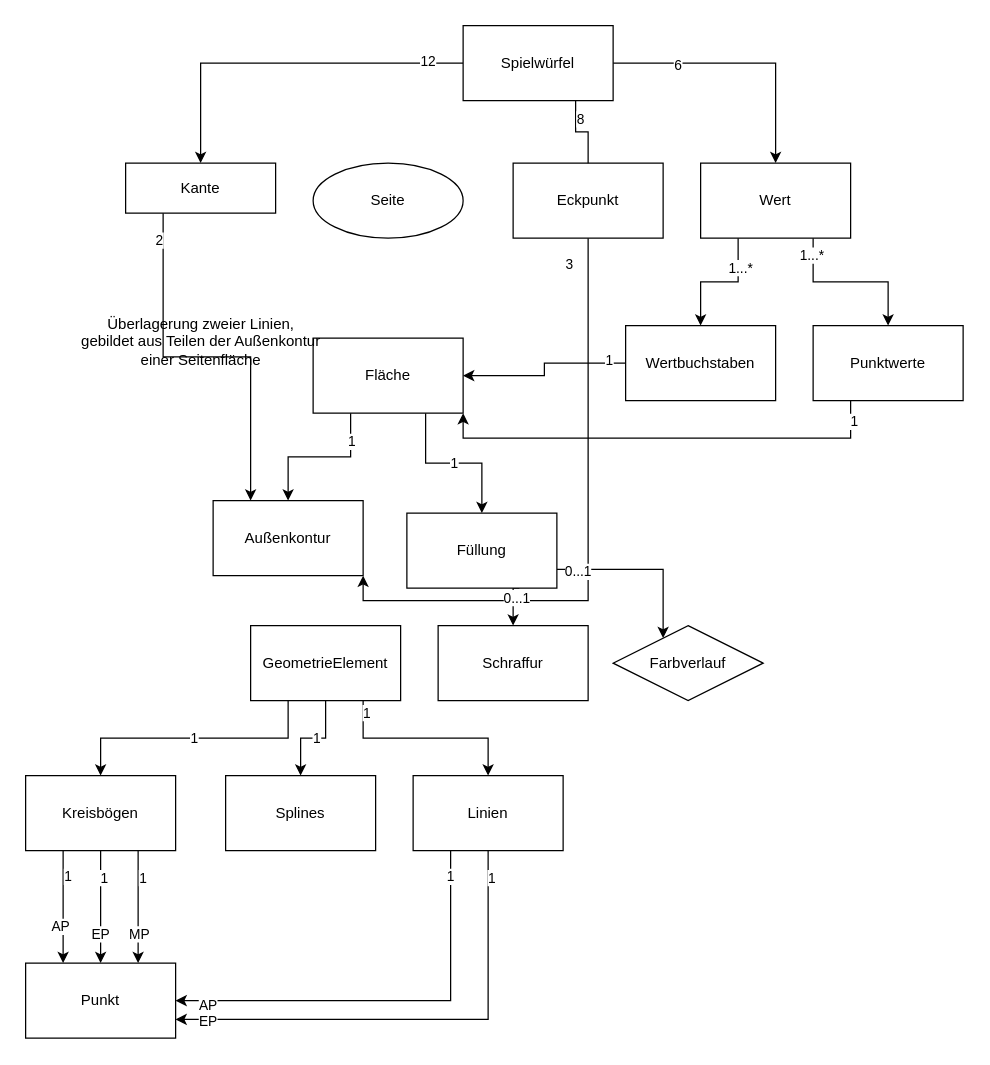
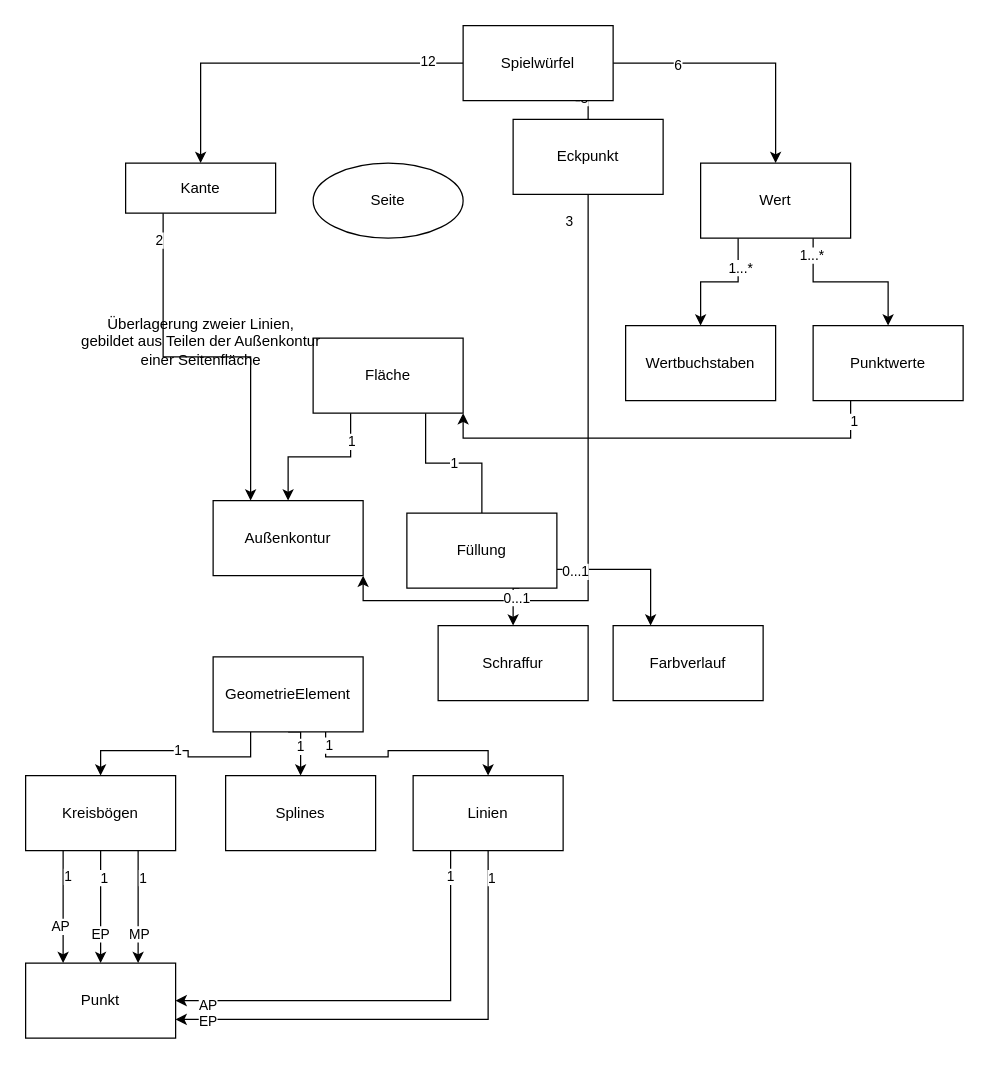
  <mxCell id="0" />
  <mxCell id="1" parent="0" />
  <mxCell id="2" style="edgeStyle=orthogonalEdgeStyle;rounded=0;orthogonalLoop=1;jettySize=auto;html=1;exitX=0.25;exitY=1;exitDx=0;exitDy=0;" edge="1" parent="1" source="6" target="58"><mxGeometry relative="1" as="geometry" /></mxCell>
  <mxCell id="3" value="1...*" style="edgeLabel;html=1;align=center;verticalAlign=middle;resizable=0;points=[];" vertex="1" connectable="0" parent="2"><mxGeometry x="-0.544" y="1" relative="1" as="geometry"><mxPoint as="offset" /></mxGeometry></mxCell>
  <mxCell id="4" style="edgeStyle=orthogonalEdgeStyle;rounded=0;orthogonalLoop=1;jettySize=auto;html=1;exitX=0.75;exitY=1;exitDx=0;exitDy=0;entryX=0.5;entryY=0;entryDx=0;entryDy=0;" edge="1" parent="1" source="6" target="61"><mxGeometry relative="1" as="geometry" /></mxCell>
  <mxCell id="5" value="1...*" style="edgeLabel;html=1;align=center;verticalAlign=middle;resizable=0;points=[];" vertex="1" connectable="0" parent="4"><mxGeometry x="-0.801" y="-2" relative="1" as="geometry"><mxPoint as="offset" /></mxGeometry></mxCell>
  <mxCell id="6" value="Wert" style="rounded=0;whiteSpace=wrap;html=1;" vertex="1" parent="1"><mxGeometry x="560" y="130" width="120" height="60" as="geometry" /></mxCell>
  <mxCell id="7" style="edgeStyle=orthogonalEdgeStyle;rounded=0;orthogonalLoop=1;jettySize=auto;html=1;exitX=0.5;exitY=1;exitDx=0;exitDy=0;entryX=1;entryY=1;entryDx=0;entryDy=0;" edge="1" parent="1" source="9" target="18"><mxGeometry relative="1" as="geometry" /></mxCell>
  <mxCell id="8" value="3" style="edgeLabel;html=1;align=center;verticalAlign=middle;resizable=0;points=[];" vertex="1" connectable="0" parent="7"><mxGeometry x="-0.94" y="-1" relative="1" as="geometry"><mxPoint x="-15" y="5" as="offset" /></mxGeometry></mxCell>
- <mxCell id="9" value="Eckpunkt" style="rounded=0;whiteSpace=wrap;html=1;" vertex="1" parent="1"><mxGeometry x="410" y="130" width="120" height="60" as="geometry" /></mxCell>
+ <mxCell id="9" value="Eckpunkt" style="rounded=0;whiteSpace=wrap;html=1;" vertex="1" parent="1"><mxGeometry x="410" y="95" width="120" height="60" as="geometry" /></mxCell>
  <mxCell id="10" value="Seite" style="ellipse;whiteSpace=wrap;html=1;" vertex="1" parent="1"><mxGeometry x="250" y="130" width="120" height="60" as="geometry" /></mxCell>
  <mxCell id="11" style="edgeStyle=orthogonalEdgeStyle;rounded=0;orthogonalLoop=1;jettySize=auto;html=1;exitX=0.25;exitY=1;exitDx=0;exitDy=0;entryX=0.25;entryY=0;entryDx=0;entryDy=0;" edge="1" parent="1" source="13" target="18"><mxGeometry relative="1" as="geometry" /></mxCell>
  <mxCell id="12" value="2" style="edgeLabel;html=1;align=center;verticalAlign=middle;resizable=0;points=[];" vertex="1" connectable="0" parent="11"><mxGeometry x="-0.86" y="-4" relative="1" as="geometry"><mxPoint as="offset" /></mxGeometry></mxCell>
  <mxCell id="13" value="Kante" style="rounded=0;whiteSpace=wrap;html=1;" vertex="1" parent="1"><mxGeometry x="100" y="130" width="120" height="40" as="geometry" /></mxCell>
  <mxCell id="14" style="edgeStyle=orthogonalEdgeStyle;rounded=0;orthogonalLoop=1;jettySize=auto;html=1;exitX=0.25;exitY=1;exitDx=0;exitDy=0;entryX=0.5;entryY=0;entryDx=0;entryDy=0;" edge="1" parent="1" source="17" target="18"><mxGeometry relative="1" as="geometry" /></mxCell>
  <mxCell id="15" value="1" style="edgeLabel;html=1;align=center;verticalAlign=middle;resizable=0;points=[];" vertex="1" connectable="0" parent="14"><mxGeometry x="-0.626" relative="1" as="geometry"><mxPoint as="offset" /></mxGeometry></mxCell>
- <mxCell id="16" value="1" style="edgeStyle=orthogonalEdgeStyle;rounded=0;orthogonalLoop=1;jettySize=auto;html=1;exitX=0.75;exitY=1;exitDx=0;exitDy=0;" edge="1" parent="1" source="17" target="29"><mxGeometry relative="1" as="geometry" /></mxCell>
+ <mxCell id="16" value="1" style="edgeStyle=orthogonalEdgeStyle;rounded=0;orthogonalLoop=1;jettySize=auto;html=1;exitX=0.75;exitY=1;exitDx=0;exitDy=0;endArrow=none;" edge="1" parent="1" source="17" target="29"><mxGeometry relative="1" as="geometry" /></mxCell>
  <mxCell id="17" value="Fläche" style="rounded=0;whiteSpace=wrap;html=1;" vertex="1" parent="1"><mxGeometry x="250" y="270" width="120" height="60" as="geometry" /></mxCell>
  <mxCell id="18" value="Außenkontur" style="rounded=0;whiteSpace=wrap;html=1;" vertex="1" parent="1"><mxGeometry x="170" y="400" width="120" height="60" as="geometry" /></mxCell>
  <mxCell id="19" value="1" style="edgeStyle=orthogonalEdgeStyle;rounded=0;orthogonalLoop=1;jettySize=auto;html=1;exitX=0.25;exitY=1;exitDx=0;exitDy=0;entryX=0.5;entryY=0;entryDx=0;entryDy=0;" edge="1" parent="1" source="24" target="46"><mxGeometry relative="1" as="geometry" /></mxCell>
  <mxCell id="20" style="edgeStyle=orthogonalEdgeStyle;rounded=0;orthogonalLoop=1;jettySize=auto;html=1;exitX=0.5;exitY=1;exitDx=0;exitDy=0;entryX=0.5;entryY=0;entryDx=0;entryDy=0;" edge="1" parent="1" source="24" target="47"><mxGeometry relative="1" as="geometry" /></mxCell>
  <mxCell id="21" value="1" style="edgeLabel;html=1;align=center;verticalAlign=middle;resizable=0;points=[];" vertex="1" connectable="0" parent="20"><mxGeometry x="-0.056" y="-1" relative="1" as="geometry"><mxPoint as="offset" /></mxGeometry></mxCell>
  <mxCell id="22" style="edgeStyle=orthogonalEdgeStyle;rounded=0;orthogonalLoop=1;jettySize=auto;html=1;exitX=0.75;exitY=1;exitDx=0;exitDy=0;entryX=0.5;entryY=0;entryDx=0;entryDy=0;" edge="1" parent="1" source="24" target="54"><mxGeometry relative="1" as="geometry" /></mxCell>
  <mxCell id="23" value="1" style="edgeLabel;html=1;align=center;verticalAlign=middle;resizable=0;points=[];" vertex="1" connectable="0" parent="22"><mxGeometry x="-0.882" y="2" relative="1" as="geometry"><mxPoint as="offset" /></mxGeometry></mxCell>
- <mxCell id="24" value="GeometrieElement" style="rounded=0;whiteSpace=wrap;html=1;" vertex="1" parent="1"><mxGeometry x="200" y="500" width="120" height="60" as="geometry" /></mxCell>
+ <mxCell id="24" value="GeometrieElement" style="rounded=0;whiteSpace=wrap;html=1;" vertex="1" parent="1"><mxGeometry x="170" y="525" width="120" height="60" as="geometry" /></mxCell>
  <mxCell id="25" style="edgeStyle=orthogonalEdgeStyle;rounded=0;orthogonalLoop=1;jettySize=auto;html=1;exitX=0.75;exitY=1;exitDx=0;exitDy=0;entryX=0.5;entryY=0;entryDx=0;entryDy=0;" edge="1" parent="1" source="29" target="62"><mxGeometry relative="1" as="geometry" /></mxCell>
  <mxCell id="26" value="0...1" style="edgeLabel;html=1;align=center;verticalAlign=middle;resizable=0;points=[];" vertex="1" connectable="0" parent="25"><mxGeometry x="-0.855" relative="1" as="geometry"><mxPoint y="7" as="offset" /></mxGeometry></mxCell>
  <mxCell id="27" style="edgeStyle=orthogonalEdgeStyle;rounded=0;orthogonalLoop=1;jettySize=auto;html=1;exitX=1;exitY=0.75;exitDx=0;exitDy=0;entryX=0.25;entryY=0;entryDx=0;entryDy=0;" edge="1" parent="1" source="29" target="63"><mxGeometry relative="1" as="geometry" /></mxCell>
  <mxCell id="28" value="0...1" style="edgeLabel;html=1;align=center;verticalAlign=middle;resizable=0;points=[];" vertex="1" connectable="0" parent="27"><mxGeometry x="-0.767" y="-1" relative="1" as="geometry"><mxPoint as="offset" /></mxGeometry></mxCell>
  <mxCell id="29" value="Füllung" style="rounded=0;whiteSpace=wrap;html=1;" vertex="1" parent="1"><mxGeometry x="325" y="410" width="120" height="60" as="geometry" /></mxCell>
  <mxCell id="30" style="edgeStyle=orthogonalEdgeStyle;rounded=0;orthogonalLoop=1;jettySize=auto;html=1;exitX=0;exitY=0.5;exitDx=0;exitDy=0;entryX=0.5;entryY=0;entryDx=0;entryDy=0;" edge="1" parent="1" source="36" target="13"><mxGeometry relative="1" as="geometry" /></mxCell>
  <mxCell id="31" value="12" style="edgeLabel;html=1;align=center;verticalAlign=middle;resizable=0;points=[];" vertex="1" connectable="0" parent="30"><mxGeometry x="-0.8" y="-2" relative="1" as="geometry"><mxPoint as="offset" /></mxGeometry></mxCell>
  <mxCell id="32" style="edgeStyle=orthogonalEdgeStyle;rounded=0;orthogonalLoop=1;jettySize=auto;html=1;exitX=0.75;exitY=1;exitDx=0;exitDy=0;entryX=0.5;entryY=0;entryDx=0;entryDy=0;endArrow=none;" edge="1" parent="1" source="36" target="9"><mxGeometry relative="1" as="geometry" /></mxCell>
  <mxCell id="33" value="8" style="edgeLabel;html=1;align=center;verticalAlign=middle;resizable=0;points=[];" vertex="1" connectable="0" parent="32"><mxGeometry x="-0.533" y="3" relative="1" as="geometry"><mxPoint as="offset" /></mxGeometry></mxCell>
  <mxCell id="34" style="edgeStyle=orthogonalEdgeStyle;rounded=0;orthogonalLoop=1;jettySize=auto;html=1;exitX=1;exitY=0.5;exitDx=0;exitDy=0;" edge="1" parent="1" source="36" target="6"><mxGeometry relative="1" as="geometry" /></mxCell>
  <mxCell id="35" value="6" style="edgeLabel;html=1;align=center;verticalAlign=middle;resizable=0;points=[];" vertex="1" connectable="0" parent="34"><mxGeometry x="-0.514" y="-1" relative="1" as="geometry"><mxPoint as="offset" /></mxGeometry></mxCell>
  <mxCell id="36" value="Spielwürfel" style="rounded=0;whiteSpace=wrap;html=1;" vertex="1" parent="1"><mxGeometry x="370" y="20" width="120" height="60" as="geometry" /></mxCell>
  <mxCell id="37" style="edgeStyle=orthogonalEdgeStyle;rounded=0;orthogonalLoop=1;jettySize=auto;html=1;exitX=0.25;exitY=1;exitDx=0;exitDy=0;entryX=0.25;entryY=0;entryDx=0;entryDy=0;" edge="1" parent="1" source="46" target="55"><mxGeometry relative="1" as="geometry" /></mxCell>
  <mxCell id="38" value="1" style="edgeLabel;html=1;align=center;verticalAlign=middle;resizable=0;points=[];" vertex="1" connectable="0" parent="37"><mxGeometry x="-0.449" y="3" relative="1" as="geometry"><mxPoint y="-5" as="offset" /></mxGeometry></mxCell>
  <mxCell id="39" value="AP" style="edgeLabel;html=1;align=center;verticalAlign=middle;resizable=0;points=[];" vertex="1" connectable="0" parent="37"><mxGeometry x="0.334" y="-3" relative="1" as="geometry"><mxPoint as="offset" /></mxGeometry></mxCell>
  <mxCell id="40" style="edgeStyle=orthogonalEdgeStyle;rounded=0;orthogonalLoop=1;jettySize=auto;html=1;exitX=0.5;exitY=1;exitDx=0;exitDy=0;" edge="1" parent="1" source="46" target="55"><mxGeometry relative="1" as="geometry" /></mxCell>
  <mxCell id="41" value="1" style="edgeLabel;html=1;align=center;verticalAlign=middle;resizable=0;points=[];" vertex="1" connectable="0" parent="40"><mxGeometry x="-0.533" y="2" relative="1" as="geometry"><mxPoint as="offset" /></mxGeometry></mxCell>
  <mxCell id="42" value="EP" style="edgeLabel;html=1;align=center;verticalAlign=middle;resizable=0;points=[];" vertex="1" connectable="0" parent="40"><mxGeometry x="0.461" y="-1" relative="1" as="geometry"><mxPoint as="offset" /></mxGeometry></mxCell>
  <mxCell id="43" style="edgeStyle=orthogonalEdgeStyle;rounded=0;orthogonalLoop=1;jettySize=auto;html=1;exitX=0.75;exitY=1;exitDx=0;exitDy=0;entryX=0.75;entryY=0;entryDx=0;entryDy=0;" edge="1" parent="1" source="46" target="55"><mxGeometry relative="1" as="geometry" /></mxCell>
  <mxCell id="44" value="1" style="edgeLabel;html=1;align=center;verticalAlign=middle;resizable=0;points=[];" vertex="1" connectable="0" parent="43"><mxGeometry x="-0.533" y="3" relative="1" as="geometry"><mxPoint as="offset" /></mxGeometry></mxCell>
  <mxCell id="45" value="MP" style="edgeLabel;html=1;align=center;verticalAlign=middle;resizable=0;points=[];" vertex="1" connectable="0" parent="43"><mxGeometry x="0.461" relative="1" as="geometry"><mxPoint as="offset" /></mxGeometry></mxCell>
  <mxCell id="46" value="Kreisbögen" style="rounded=0;whiteSpace=wrap;html=1;" vertex="1" parent="1"><mxGeometry x="20" y="620" width="120" height="60" as="geometry" /></mxCell>
  <mxCell id="47" value="Splines" style="rounded=0;whiteSpace=wrap;html=1;" vertex="1" parent="1"><mxGeometry x="180" y="620" width="120" height="60" as="geometry" /></mxCell>
  <mxCell id="48" style="edgeStyle=orthogonalEdgeStyle;rounded=0;orthogonalLoop=1;jettySize=auto;html=1;exitX=0.25;exitY=1;exitDx=0;exitDy=0;entryX=1;entryY=0.5;entryDx=0;entryDy=0;" edge="1" parent="1" source="54" target="55"><mxGeometry relative="1" as="geometry" /></mxCell>
  <mxCell id="49" value="1" style="edgeLabel;html=1;align=center;verticalAlign=middle;resizable=0;points=[];" vertex="1" connectable="0" parent="48"><mxGeometry x="-0.899" y="-1" relative="1" as="geometry"><mxPoint y="3" as="offset" /></mxGeometry></mxCell>
  <mxCell id="50" value="AP" style="edgeLabel;html=1;align=center;verticalAlign=middle;resizable=0;points=[];" vertex="1" connectable="0" parent="48"><mxGeometry x="0.852" y="3" relative="1" as="geometry"><mxPoint as="offset" /></mxGeometry></mxCell>
  <mxCell id="51" style="edgeStyle=orthogonalEdgeStyle;rounded=0;orthogonalLoop=1;jettySize=auto;html=1;exitX=0.5;exitY=1;exitDx=0;exitDy=0;entryX=1;entryY=0.75;entryDx=0;entryDy=0;" edge="1" parent="1" source="54" target="55"><mxGeometry relative="1" as="geometry" /></mxCell>
  <mxCell id="52" value="1" style="edgeLabel;html=1;align=center;verticalAlign=middle;resizable=0;points=[];" vertex="1" connectable="0" parent="51"><mxGeometry x="-0.891" y="2" relative="1" as="geometry"><mxPoint as="offset" /></mxGeometry></mxCell>
  <mxCell id="53" value="EP" style="edgeLabel;html=1;align=center;verticalAlign=middle;resizable=0;points=[];" vertex="1" connectable="0" parent="51"><mxGeometry x="0.869" y="1" relative="1" as="geometry"><mxPoint as="offset" /></mxGeometry></mxCell>
  <mxCell id="54" value="Linien" style="rounded=0;whiteSpace=wrap;html=1;" vertex="1" parent="1"><mxGeometry x="330" y="620" width="120" height="60" as="geometry" /></mxCell>
  <mxCell id="55" value="Punkt" style="rounded=0;whiteSpace=wrap;html=1;" vertex="1" parent="1"><mxGeometry x="20" y="770" width="120" height="60" as="geometry" /></mxCell>
- <mxCell id="56" style="edgeStyle=orthogonalEdgeStyle;rounded=0;orthogonalLoop=1;jettySize=auto;html=1;exitX=0;exitY=0.5;exitDx=0;exitDy=0;entryX=1;entryY=0.5;entryDx=0;entryDy=0;" edge="1" parent="1" source="58" target="17"><mxGeometry relative="1" as="geometry" /></mxCell>
- <mxCell id="57" value="1" style="edgeLabel;html=1;align=center;verticalAlign=middle;resizable=0;points=[];" vertex="1" connectable="0" parent="56"><mxGeometry x="-0.797" y="-3" relative="1" as="geometry"><mxPoint as="offset" /></mxGeometry></mxCell>
  <mxCell id="58" value="Wertbuchstaben" style="rounded=0;whiteSpace=wrap;html=1;" vertex="1" parent="1"><mxGeometry x="500" y="260" width="120" height="60" as="geometry" /></mxCell>
  <mxCell id="59" style="edgeStyle=orthogonalEdgeStyle;rounded=0;orthogonalLoop=1;jettySize=auto;html=1;exitX=0.25;exitY=1;exitDx=0;exitDy=0;entryX=1;entryY=1;entryDx=0;entryDy=0;" edge="1" parent="1" source="61" target="17"><mxGeometry relative="1" as="geometry" /></mxCell>
  <mxCell id="60" value="1" style="edgeLabel;html=1;align=center;verticalAlign=middle;resizable=0;points=[];" vertex="1" connectable="0" parent="59"><mxGeometry x="-0.91" y="2" relative="1" as="geometry"><mxPoint as="offset" /></mxGeometry></mxCell>
  <mxCell id="61" value="Punktwerte" style="rounded=0;whiteSpace=wrap;html=1;" vertex="1" parent="1"><mxGeometry x="650" y="260" width="120" height="60" as="geometry" /></mxCell>
  <mxCell id="62" value="Schraffur" style="rounded=0;whiteSpace=wrap;html=1;" vertex="1" parent="1"><mxGeometry x="350" y="500" width="120" height="60" as="geometry" /></mxCell>
- <mxCell id="63" value="Farbverlauf" style="rhombus;whiteSpace=wrap;html=1;" vertex="1" parent="1"><mxGeometry x="490" y="500" width="120" height="60" as="geometry" /></mxCell>
+ <mxCell id="63" value="Farbverlauf" style="whiteSpace=wrap;html=1;" vertex="1" parent="1"><mxGeometry x="490" y="500" width="120" height="60" as="geometry" /></mxCell>
  <mxCell id="64" value="Überlagerung zweier Linien,&lt;br&gt;gebildet aus Teilen der Außenkontur&lt;br&gt;einer Seitenfläche" style="text;html=1;align=center;verticalAlign=middle;resizable=0;points=[];autosize=1;strokeColor=none;fillColor=none;" vertex="1" parent="1"><mxGeometry x="55" y="243" width="210" height="60" as="geometry" /></mxCell>
